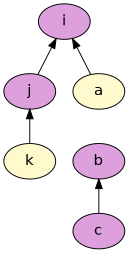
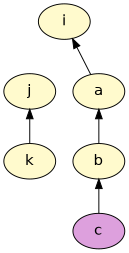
  digraph {
    fontname="DejaVu Sans"
    node [fillcolor=lemonchiffon fontname="DejaVu Sans" fontsize=16 style=filled]
    edge [dir=back fontname="DejaVu Sans"]
-   n1 [fillcolor=plum label=i]
-   n2 [fillcolor=plum label=j]
+   n1 [label=i]
+   n2 [label=j]
    n3 [label=a]
    n4 [label=k]
-   n5 [fillcolor=plum label=b]
+   n5 [label=b]
    n6 [fillcolor=plum label=c]
-   n1 -> n2
    n1 -> n3
    n2 -> n4
+   n3 -> n5
    n5 -> n6
  }
